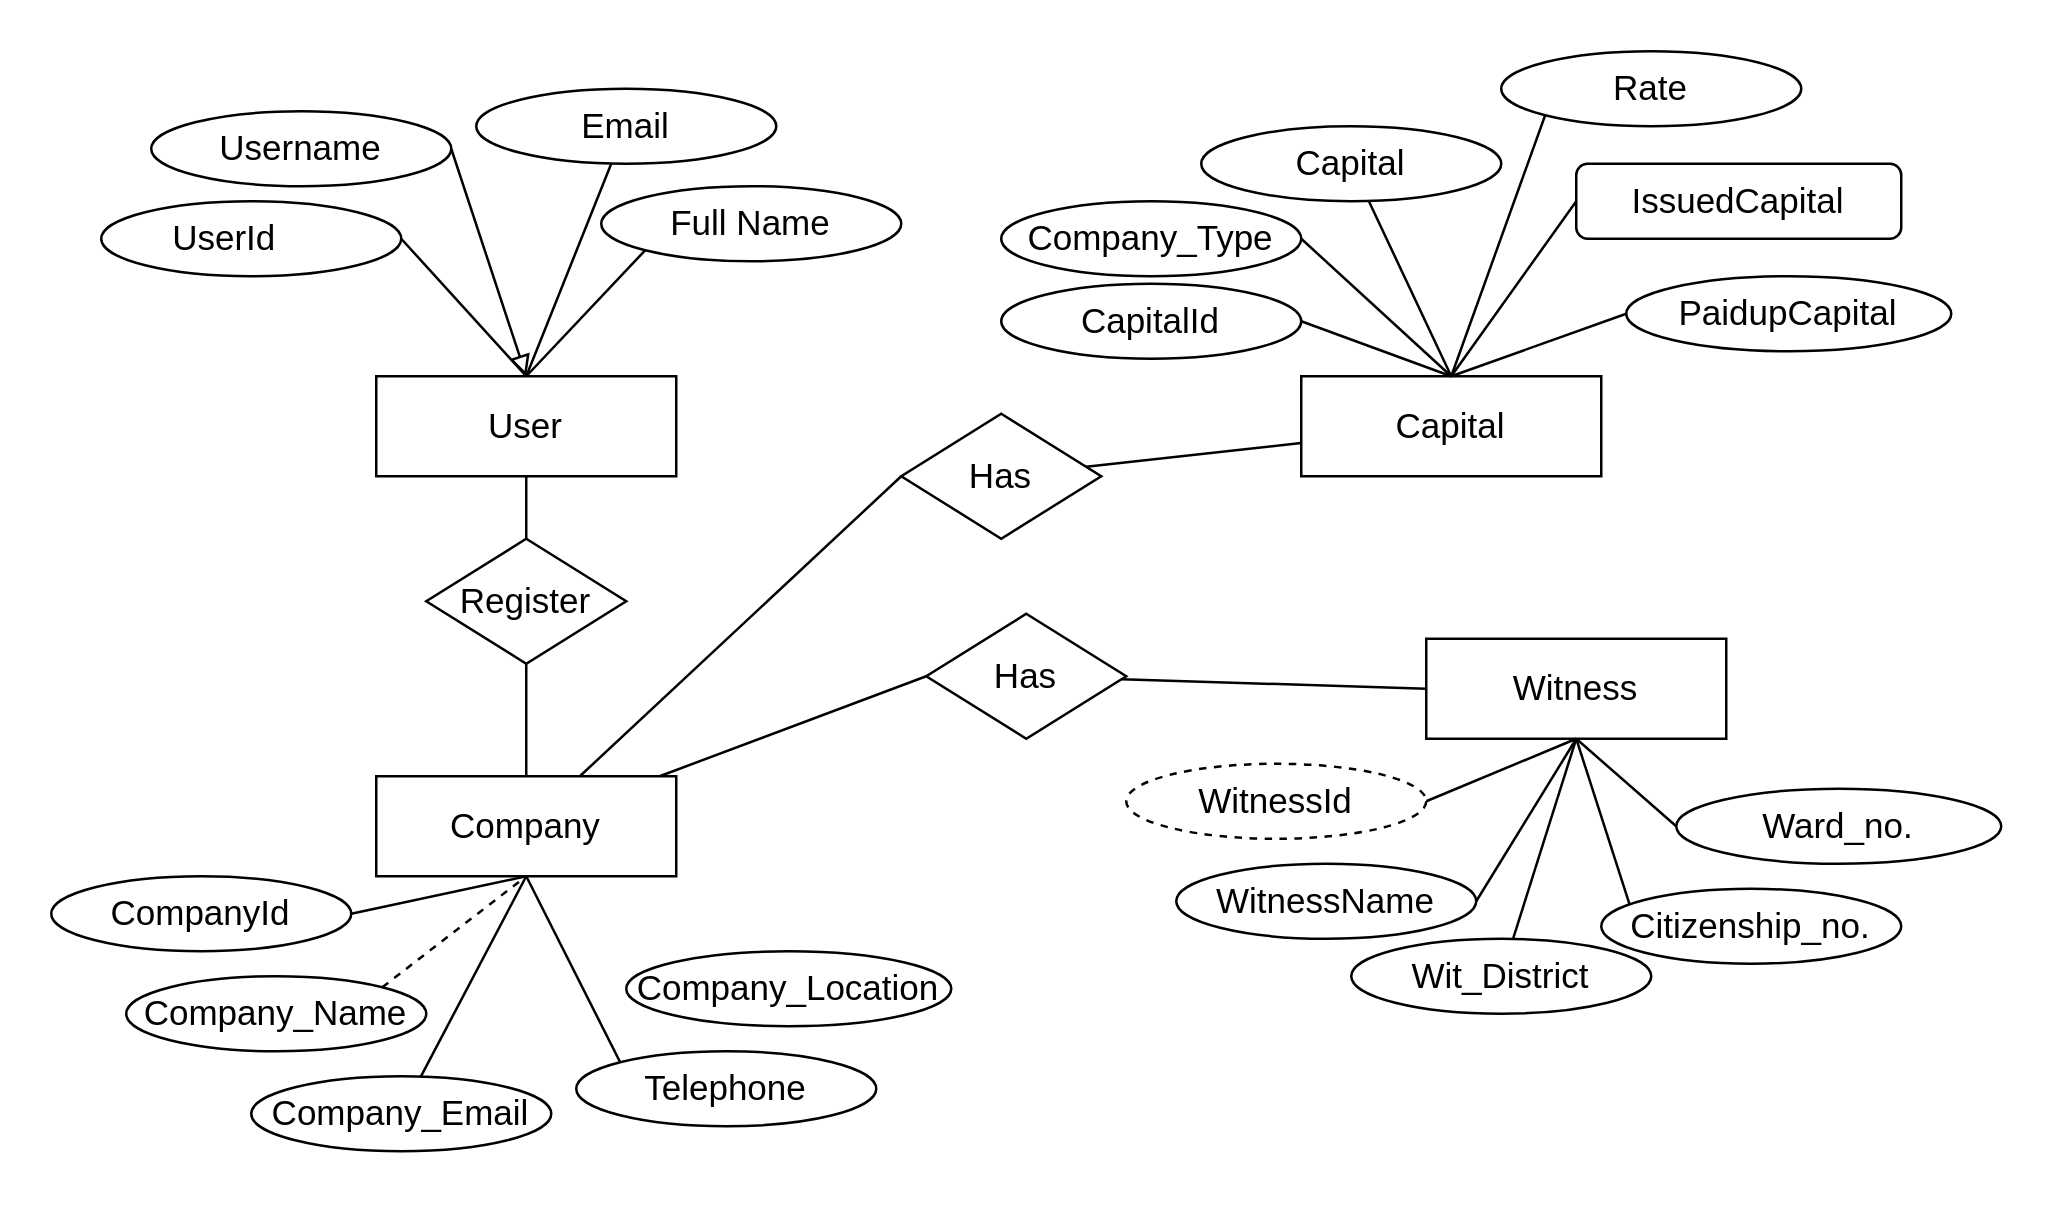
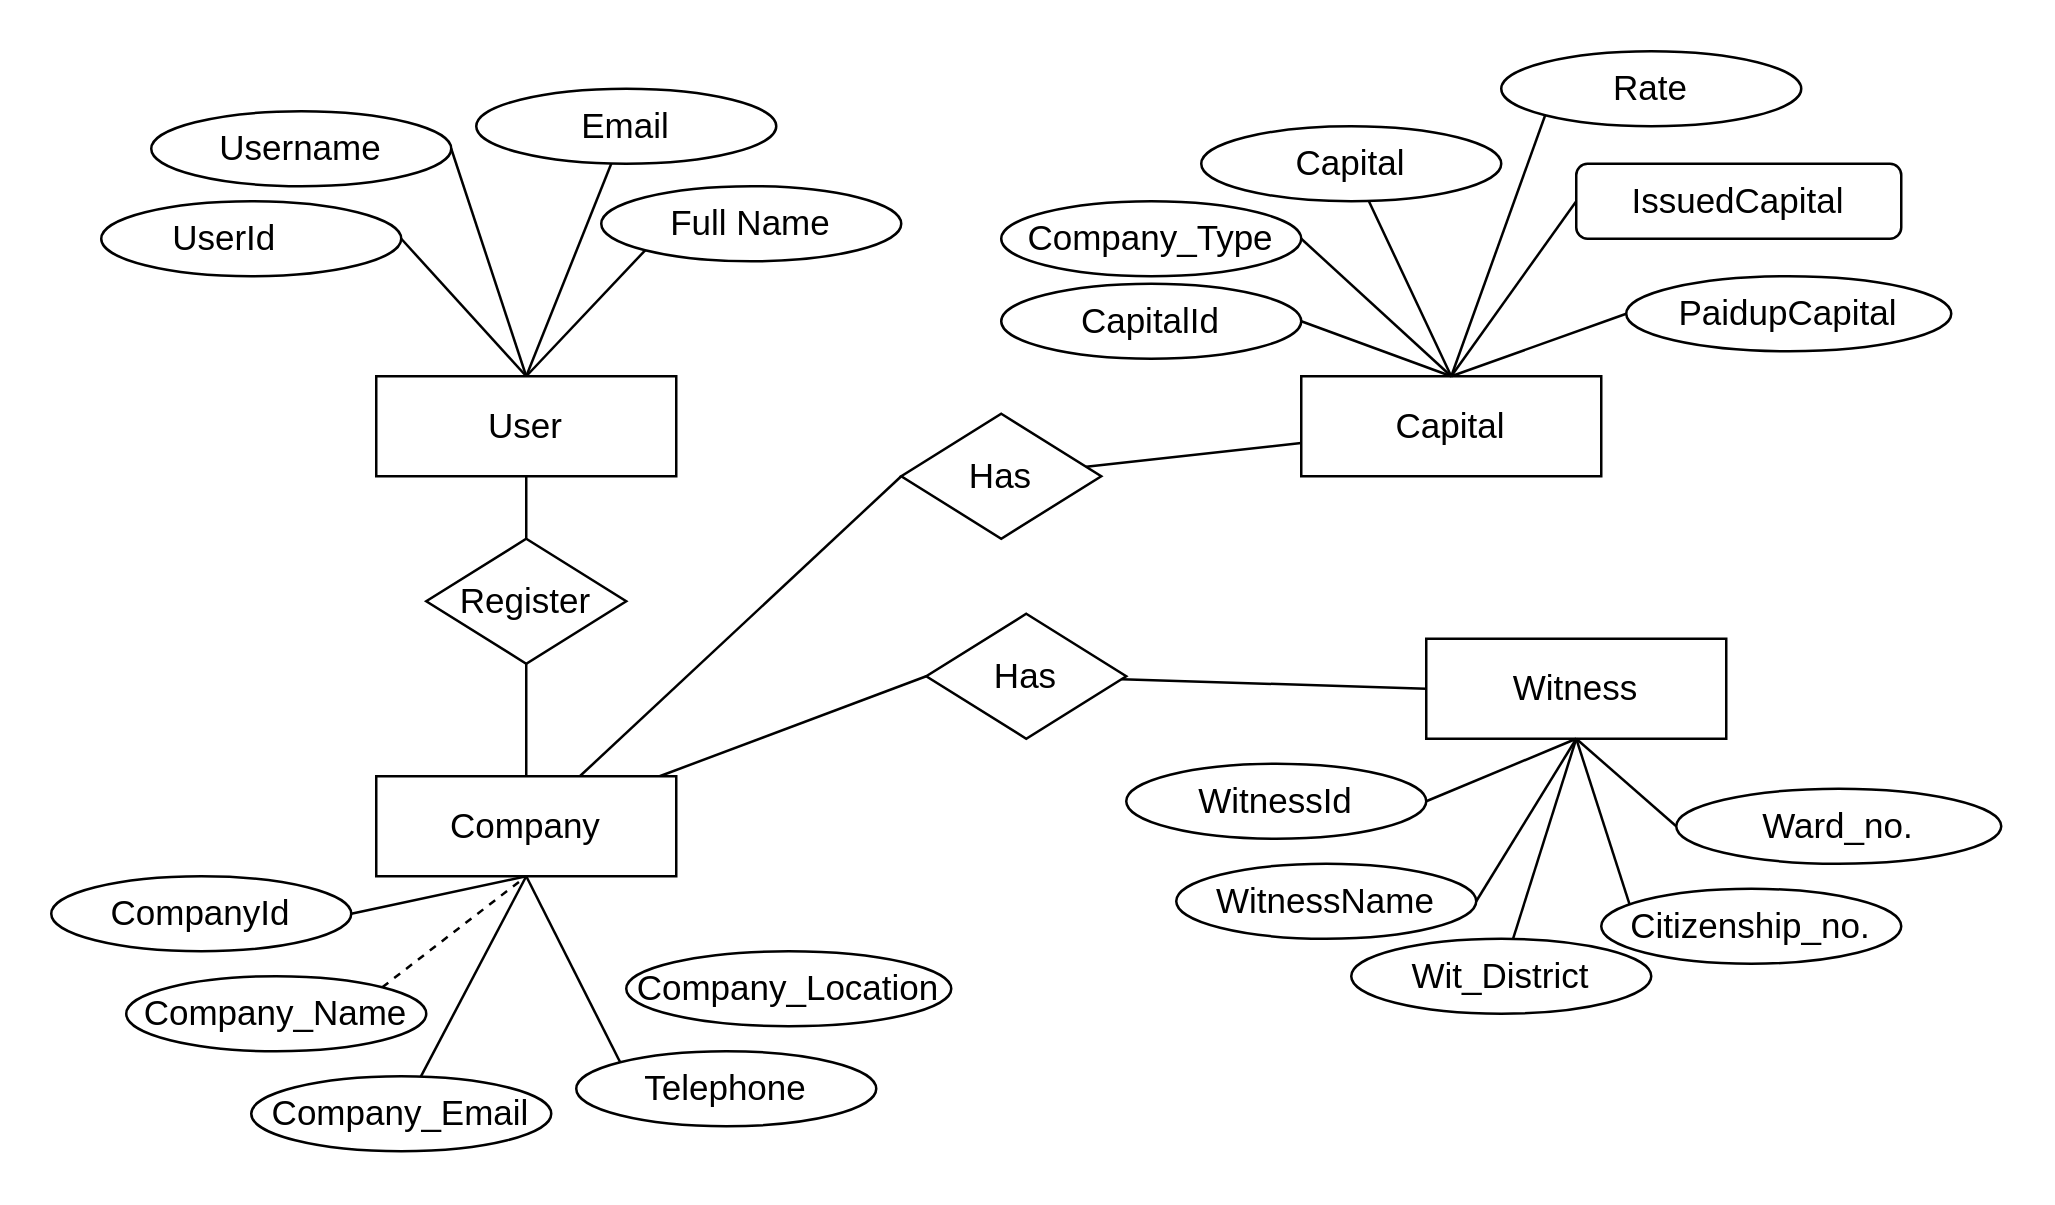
  <mxCell id="0" />
  <mxCell id="1" parent="0" />
  <mxCell id="2" style="edgeStyle=none;html=1;entryX=0;entryY=0.5;entryDx=0;entryDy=0;fontSize=14;endArrow=none;endFill=0;" edge="1" parent="1" source="4" target="51"><mxGeometry relative="1" as="geometry" /></mxCell>
  <mxCell id="3" style="edgeStyle=none;html=1;entryX=0;entryY=0.5;entryDx=0;entryDy=0;fontSize=14;endArrow=none;endFill=0;" edge="1" parent="1" source="4" target="53"><mxGeometry relative="1" as="geometry" /></mxCell>
  <mxCell id="4" value="Company" style="rounded=0;whiteSpace=wrap;html=1;fontSize=14;direction=west;" vertex="1" parent="1"><mxGeometry x="150" y="310" width="120" height="40" as="geometry" /></mxCell>
  <mxCell id="5" style="edgeStyle=none;html=1;exitX=1;exitY=0.5;exitDx=0;exitDy=0;entryX=0.5;entryY=0;entryDx=0;entryDy=0;fontSize=14;endArrow=none;endFill=0;" edge="1" parent="1" source="6" target="4"><mxGeometry relative="1" as="geometry" /></mxCell>
  <mxCell id="6" value="CompanyId" style="ellipse;whiteSpace=wrap;html=1;fontSize=14;" vertex="1" parent="1"><mxGeometry x="20" y="350" width="120" height="30" as="geometry" /></mxCell>
  <mxCell id="7" style="edgeStyle=none;html=1;fontSize=14;endArrow=none;endFill=0;entryX=0.5;entryY=0;entryDx=0;entryDy=0;" edge="1" parent="1" source="8" target="4"><mxGeometry relative="1" as="geometry"><mxPoint x="230" y="495" as="targetPoint" /></mxGeometry></mxCell>
  <mxCell id="8" value="Company_Email" style="ellipse;whiteSpace=wrap;html=1;fontSize=14;" vertex="1" parent="1"><mxGeometry x="100" y="430" width="120" height="30" as="geometry" /></mxCell>
  <mxCell id="9" style="edgeStyle=none;html=1;exitX=1;exitY=0;exitDx=0;exitDy=0;fontSize=14;endArrow=none;endFill=0;entryX=0.5;entryY=0;entryDx=0;entryDy=0;dashed=1;" edge="1" parent="1" source="10" target="4"><mxGeometry relative="1" as="geometry"><mxPoint x="230" y="495" as="targetPoint" /></mxGeometry></mxCell>
  <mxCell id="10" value="Company_Name" style="ellipse;whiteSpace=wrap;html=1;fontSize=14;" vertex="1" parent="1"><mxGeometry x="50" y="390" width="120" height="30" as="geometry" /></mxCell>
  <mxCell id="11" style="edgeStyle=none;html=1;exitX=0;exitY=0;exitDx=0;exitDy=0;fontSize=14;endArrow=none;endFill=0;entryX=0.5;entryY=0;entryDx=0;entryDy=0;" edge="1" parent="1" source="12" target="4"><mxGeometry relative="1" as="geometry"><mxPoint x="230" y="495" as="targetPoint" /></mxGeometry></mxCell>
  <mxCell id="12" value="Telephone" style="ellipse;whiteSpace=wrap;html=1;fontSize=14;" vertex="1" parent="1"><mxGeometry x="230" y="420" width="120" height="30" as="geometry" /></mxCell>
  <mxCell id="13" value="Company_Location" style="ellipse;whiteSpace=wrap;html=1;fontSize=14;" vertex="1" parent="1"><mxGeometry x="250" y="380" width="130" height="30" as="geometry" /></mxCell>
  <mxCell id="14" value="Capital" style="rounded=0;whiteSpace=wrap;html=1;fontSize=14;" vertex="1" parent="1"><mxGeometry x="520" y="150" width="120" height="40" as="geometry" /></mxCell>
  <mxCell id="15" style="edgeStyle=none;html=1;exitX=1;exitY=0.5;exitDx=0;exitDy=0;entryX=0.5;entryY=0;entryDx=0;entryDy=0;fontSize=14;endArrow=none;endFill=0;" edge="1" source="16" target="14" parent="1"><mxGeometry relative="1" as="geometry" /></mxCell>
  <mxCell id="16" value="CapitalId" style="ellipse;whiteSpace=wrap;html=1;fontSize=14;" vertex="1" parent="1"><mxGeometry x="400" y="113" width="120" height="30" as="geometry" /></mxCell>
  <mxCell id="17" style="edgeStyle=none;html=1;fontSize=14;endArrow=none;endFill=0;" edge="1" source="18" parent="1"><mxGeometry relative="1" as="geometry"><mxPoint x="580" y="150" as="targetPoint" /></mxGeometry></mxCell>
  <mxCell id="18" value="Capital" style="ellipse;whiteSpace=wrap;html=1;fontSize=14;" vertex="1" parent="1"><mxGeometry x="480" y="50" width="120" height="30" as="geometry" /></mxCell>
  <mxCell id="19" style="edgeStyle=none;html=1;exitX=1;exitY=0.5;exitDx=0;exitDy=0;fontSize=14;endArrow=none;endFill=0;" edge="1" source="20" parent="1"><mxGeometry relative="1" as="geometry"><mxPoint x="580" y="150" as="targetPoint" /></mxGeometry></mxCell>
  <mxCell id="20" value="Company_Type" style="ellipse;whiteSpace=wrap;html=1;fontSize=14;" vertex="1" parent="1"><mxGeometry x="400" y="80" width="120" height="30" as="geometry" /></mxCell>
  <mxCell id="21" style="edgeStyle=none;html=1;exitX=0;exitY=1;exitDx=0;exitDy=0;fontSize=14;endArrow=none;endFill=0;" edge="1" source="22" parent="1"><mxGeometry relative="1" as="geometry"><mxPoint x="580" y="150" as="targetPoint" /></mxGeometry></mxCell>
  <mxCell id="22" value="Rate" style="ellipse;whiteSpace=wrap;html=1;fontSize=14;" vertex="1" parent="1"><mxGeometry x="600" y="20" width="120" height="30" as="geometry" /></mxCell>
  <mxCell id="23" style="edgeStyle=none;html=1;entryX=0.5;entryY=0;entryDx=0;entryDy=0;fontSize=14;endArrow=none;endFill=0;exitX=0;exitY=0.5;exitDx=0;exitDy=0;" edge="1" source="24" target="14" parent="1"><mxGeometry relative="1" as="geometry" /></mxCell>
  <mxCell id="24" value="IssuedCapital" style="whiteSpace=wrap;html=1;fontSize=14;rounded=1;" vertex="1" parent="1"><mxGeometry x="630" y="65" width="130" height="30" as="geometry" /></mxCell>
  <mxCell id="25" style="edgeStyle=none;html=1;entryX=0.5;entryY=0;entryDx=0;entryDy=0;fontSize=14;endArrow=none;endFill=0;exitX=0;exitY=0.5;exitDx=0;exitDy=0;" edge="1" parent="1" source="26" target="14"><mxGeometry relative="1" as="geometry" /></mxCell>
  <mxCell id="26" value="PaidupCapital" style="ellipse;whiteSpace=wrap;html=1;fontSize=14;" vertex="1" parent="1"><mxGeometry x="650" y="110" width="130" height="30" as="geometry" /></mxCell>
  <mxCell id="27" value="Witness" style="rounded=0;whiteSpace=wrap;html=1;fontSize=14;flipH=0;flipV=0;direction=west;" vertex="1" parent="1"><mxGeometry x="570" y="255" width="120" height="40" as="geometry" /></mxCell>
  <mxCell id="28" style="edgeStyle=none;html=1;exitX=1;exitY=0.5;exitDx=0;exitDy=0;entryX=0.5;entryY=0;entryDx=0;entryDy=0;fontSize=14;endArrow=none;endFill=0;" edge="1" source="29" target="27" parent="1"><mxGeometry relative="1" as="geometry" /></mxCell>
- <mxCell id="29" value="WitnessId" style="ellipse;whiteSpace=wrap;html=1;fontSize=14;dashed=1;" vertex="1" parent="1"><mxGeometry x="450" y="305" width="120" height="30" as="geometry" /></mxCell>
+ <mxCell id="29" value="WitnessId" style="ellipse;whiteSpace=wrap;html=1;fontSize=14;" vertex="1" parent="1"><mxGeometry x="450" y="305" width="120" height="30" as="geometry" /></mxCell>
  <mxCell id="30" style="edgeStyle=none;html=1;fontSize=14;endArrow=none;endFill=0;" edge="1" source="31" parent="1"><mxGeometry relative="1" as="geometry"><mxPoint x="630" y="295" as="targetPoint" /></mxGeometry></mxCell>
  <mxCell id="31" value="Wit_District" style="ellipse;whiteSpace=wrap;html=1;fontSize=14;" vertex="1" parent="1"><mxGeometry x="540" y="375" width="120" height="30" as="geometry" /></mxCell>
  <mxCell id="32" style="edgeStyle=none;html=1;exitX=1;exitY=0.5;exitDx=0;exitDy=0;fontSize=14;endArrow=none;endFill=0;entryX=0.5;entryY=0;entryDx=0;entryDy=0;" edge="1" source="33" parent="1" target="27"><mxGeometry relative="1" as="geometry"><mxPoint x="640" y="425" as="targetPoint" /></mxGeometry></mxCell>
  <mxCell id="33" value="WitnessName" style="ellipse;whiteSpace=wrap;html=1;fontSize=14;" vertex="1" parent="1"><mxGeometry x="470" y="345" width="120" height="30" as="geometry" /></mxCell>
  <mxCell id="34" style="edgeStyle=none;html=1;exitX=0;exitY=1;exitDx=0;exitDy=0;fontSize=14;endArrow=none;endFill=0;entryX=0.5;entryY=0;entryDx=0;entryDy=0;" edge="1" source="35" parent="1" target="27"><mxGeometry relative="1" as="geometry"><mxPoint x="640" y="425" as="targetPoint" /></mxGeometry></mxCell>
  <mxCell id="35" value="Citizenship_no." style="ellipse;whiteSpace=wrap;html=1;fontSize=14;" vertex="1" parent="1"><mxGeometry x="640" y="355" width="120" height="30" as="geometry" /></mxCell>
  <mxCell id="36" style="edgeStyle=none;html=1;entryX=0.5;entryY=0;entryDx=0;entryDy=0;fontSize=14;endArrow=none;endFill=0;exitX=0;exitY=0.5;exitDx=0;exitDy=0;" edge="1" source="37" target="27" parent="1"><mxGeometry relative="1" as="geometry" /></mxCell>
  <mxCell id="37" value="Ward_no." style="ellipse;whiteSpace=wrap;html=1;fontSize=14;" vertex="1" parent="1"><mxGeometry x="670" y="315" width="130" height="30" as="geometry" /></mxCell>
  <mxCell id="38" value="" style="edgeStyle=none;html=1;fontSize=14;endArrow=none;endFill=0;" edge="1" parent="1" source="39" target="49"><mxGeometry relative="1" as="geometry" /></mxCell>
  <mxCell id="39" value="User" style="rounded=0;whiteSpace=wrap;html=1;fontSize=14;flipH=0;flipV=0;direction=east;" vertex="1" parent="1"><mxGeometry x="150" y="150" width="120" height="40" as="geometry" /></mxCell>
  <mxCell id="40" style="edgeStyle=none;html=1;exitX=1;exitY=0.5;exitDx=0;exitDy=0;entryX=0.5;entryY=0;entryDx=0;entryDy=0;fontSize=14;endArrow=none;endFill=0;" edge="1" source="41" target="39" parent="1"><mxGeometry relative="1" as="geometry" /></mxCell>
  <mxCell id="41" value="UserId&lt;span style=&quot;white-space: pre;&quot;&gt;&#09;&lt;/span&gt;" style="ellipse;whiteSpace=wrap;html=1;fontSize=14;" vertex="1" parent="1"><mxGeometry x="40" y="80" width="120" height="30" as="geometry" /></mxCell>
  <mxCell id="42" style="edgeStyle=none;html=1;fontSize=14;endArrow=none;endFill=0;entryX=0.5;entryY=0;entryDx=0;entryDy=0;" edge="1" source="43" parent="1" target="39"><mxGeometry relative="1" as="geometry"><mxPoint x="210" y="145" as="targetPoint" /></mxGeometry></mxCell>
  <mxCell id="43" value="Email" style="ellipse;whiteSpace=wrap;html=1;fontSize=14;" vertex="1" parent="1"><mxGeometry x="190" y="35" width="120" height="30" as="geometry" /></mxCell>
- <mxCell id="44" style="edgeStyle=none;html=1;exitX=1;exitY=0.5;exitDx=0;exitDy=0;fontSize=14;endArrow=block;endFill=0;entryX=0.5;entryY=0;entryDx=0;entryDy=0;" edge="1" source="45" target="39" parent="1"><mxGeometry relative="1" as="geometry"><mxPoint x="210" y="154" as="targetPoint" /></mxGeometry></mxCell>
+ <mxCell id="44" style="edgeStyle=none;html=1;exitX=1;exitY=0.5;exitDx=0;exitDy=0;fontSize=14;endArrow=none;endFill=0;entryX=0.5;entryY=0;entryDx=0;entryDy=0;" edge="1" source="45" target="39" parent="1"><mxGeometry relative="1" as="geometry"><mxPoint x="210" y="154" as="targetPoint" /></mxGeometry></mxCell>
  <mxCell id="45" value="Username" style="ellipse;whiteSpace=wrap;html=1;fontSize=14;" vertex="1" parent="1"><mxGeometry x="60" y="44" width="120" height="30" as="geometry" /></mxCell>
  <mxCell id="46" style="edgeStyle=none;html=1;exitX=0;exitY=1;exitDx=0;exitDy=0;fontSize=14;endArrow=none;endFill=0;entryX=0.5;entryY=0;entryDx=0;entryDy=0;" edge="1" source="47" target="39" parent="1"><mxGeometry relative="1" as="geometry"><mxPoint x="210" y="154" as="targetPoint" /></mxGeometry></mxCell>
  <mxCell id="47" value="Full Name" style="ellipse;whiteSpace=wrap;html=1;fontSize=14;" vertex="1" parent="1"><mxGeometry x="240" y="74" width="120" height="30" as="geometry" /></mxCell>
  <mxCell id="48" style="edgeStyle=none;html=1;entryX=0.5;entryY=1;entryDx=0;entryDy=0;fontSize=14;endArrow=none;endFill=0;" edge="1" parent="1" source="49" target="4"><mxGeometry relative="1" as="geometry" /></mxCell>
  <mxCell id="49" value="Register" style="rhombus;whiteSpace=wrap;html=1;fontSize=14;rounded=0;" vertex="1" parent="1"><mxGeometry x="170" y="215" width="80" height="50" as="geometry" /></mxCell>
  <mxCell id="50" style="edgeStyle=none;html=1;fontSize=14;endArrow=none;endFill=0;" edge="1" parent="1" source="51" target="14"><mxGeometry relative="1" as="geometry" /></mxCell>
  <mxCell id="51" value="Has" style="rhombus;whiteSpace=wrap;html=1;fontSize=14;rounded=0;" vertex="1" parent="1"><mxGeometry x="360" y="165" width="80" height="50" as="geometry" /></mxCell>
  <mxCell id="52" style="edgeStyle=none;html=1;entryX=1;entryY=0.5;entryDx=0;entryDy=0;fontSize=14;endArrow=none;endFill=0;" edge="1" parent="1" source="53" target="27"><mxGeometry relative="1" as="geometry" /></mxCell>
  <mxCell id="53" value="Has" style="rhombus;whiteSpace=wrap;html=1;fontSize=14;rounded=0;" vertex="1" parent="1"><mxGeometry x="370" y="245" width="80" height="50" as="geometry" /></mxCell>
